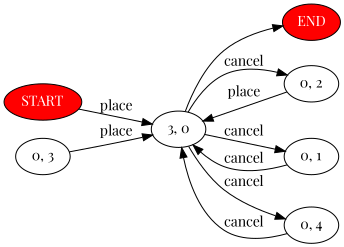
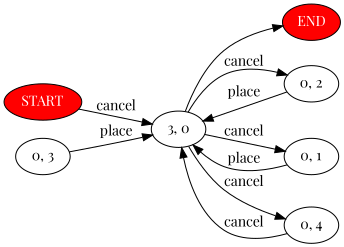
  strict digraph {
    concentrate=true
    fontname="Playfair Display"
    rankdir=LR
    node [fontname="Playfair Display"]
    edge [fontname="Playfair Display"]
    n1 [fillcolor=red fontcolor=white label=START style=filled]
    "3, 0"
    n3 [fillcolor=red fontcolor=white label=END style=filled]
    "0, 2"
    "0, 1"
    "0, 4"
    "0, 3"
-   n1 -> "3, 0" [label=place]
+   n1 -> "3, 0" [label=cancel]
    "3, 0" -> n3
    "3, 0" -> "0, 2" [label=cancel]
    "3, 0" -> "0, 1" [label=cancel]
    "3, 0" -> "0, 4" [label=cancel]
    "0, 2" -> "3, 0" [label=place]
-   "0, 1" -> "3, 0" [label=cancel]
+   "0, 1" -> "3, 0" [label=place]
    "0, 4" -> "3, 0" [label=cancel]
    "0, 3" -> "3, 0" [label=place]
  }
